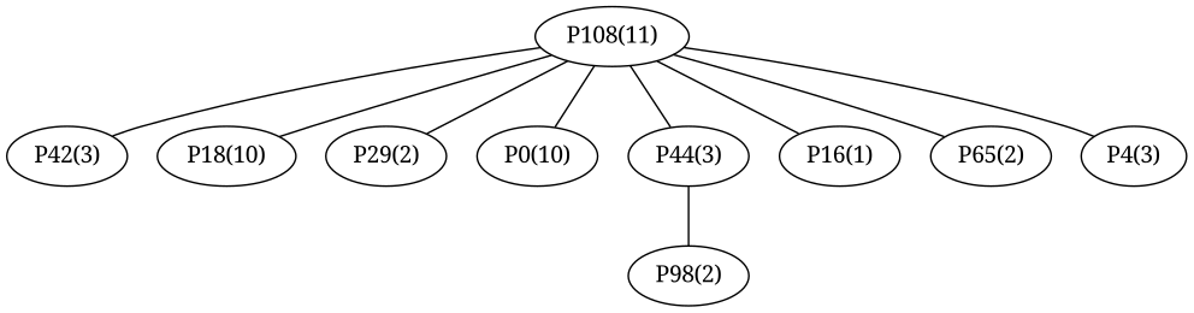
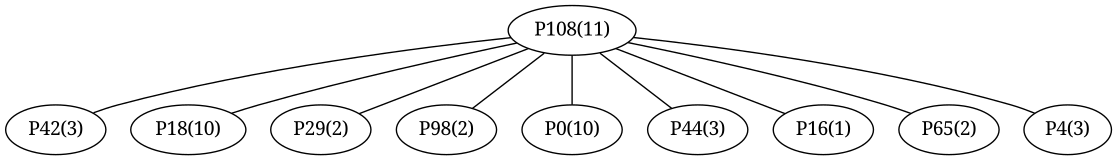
  graph {
    fontname="Noto Serif"
    node [fontname="Noto Serif"]
    edge [fontname="Noto Serif"]
    n1 [label="P108(11)"]
    "P42(3)"
    "P18(10)"
    "P29(2)"
    n5 [label="P98(2)"]
    "P0(10)"
    "P44(3)"
    "P16(1)"
    "P65(2)"
    "P4(3)"
    n1 -- "P42(3)"
    n1 -- "P18(10)"
    n1 -- "P29(2)"
-   "P44(3)" -- n5
+   n1 -- n5
    n1 -- "P0(10)"
    n1 -- "P44(3)"
    n1 -- "P16(1)"
    n1 -- "P65(2)"
    n1 -- "P4(3)"
  }
